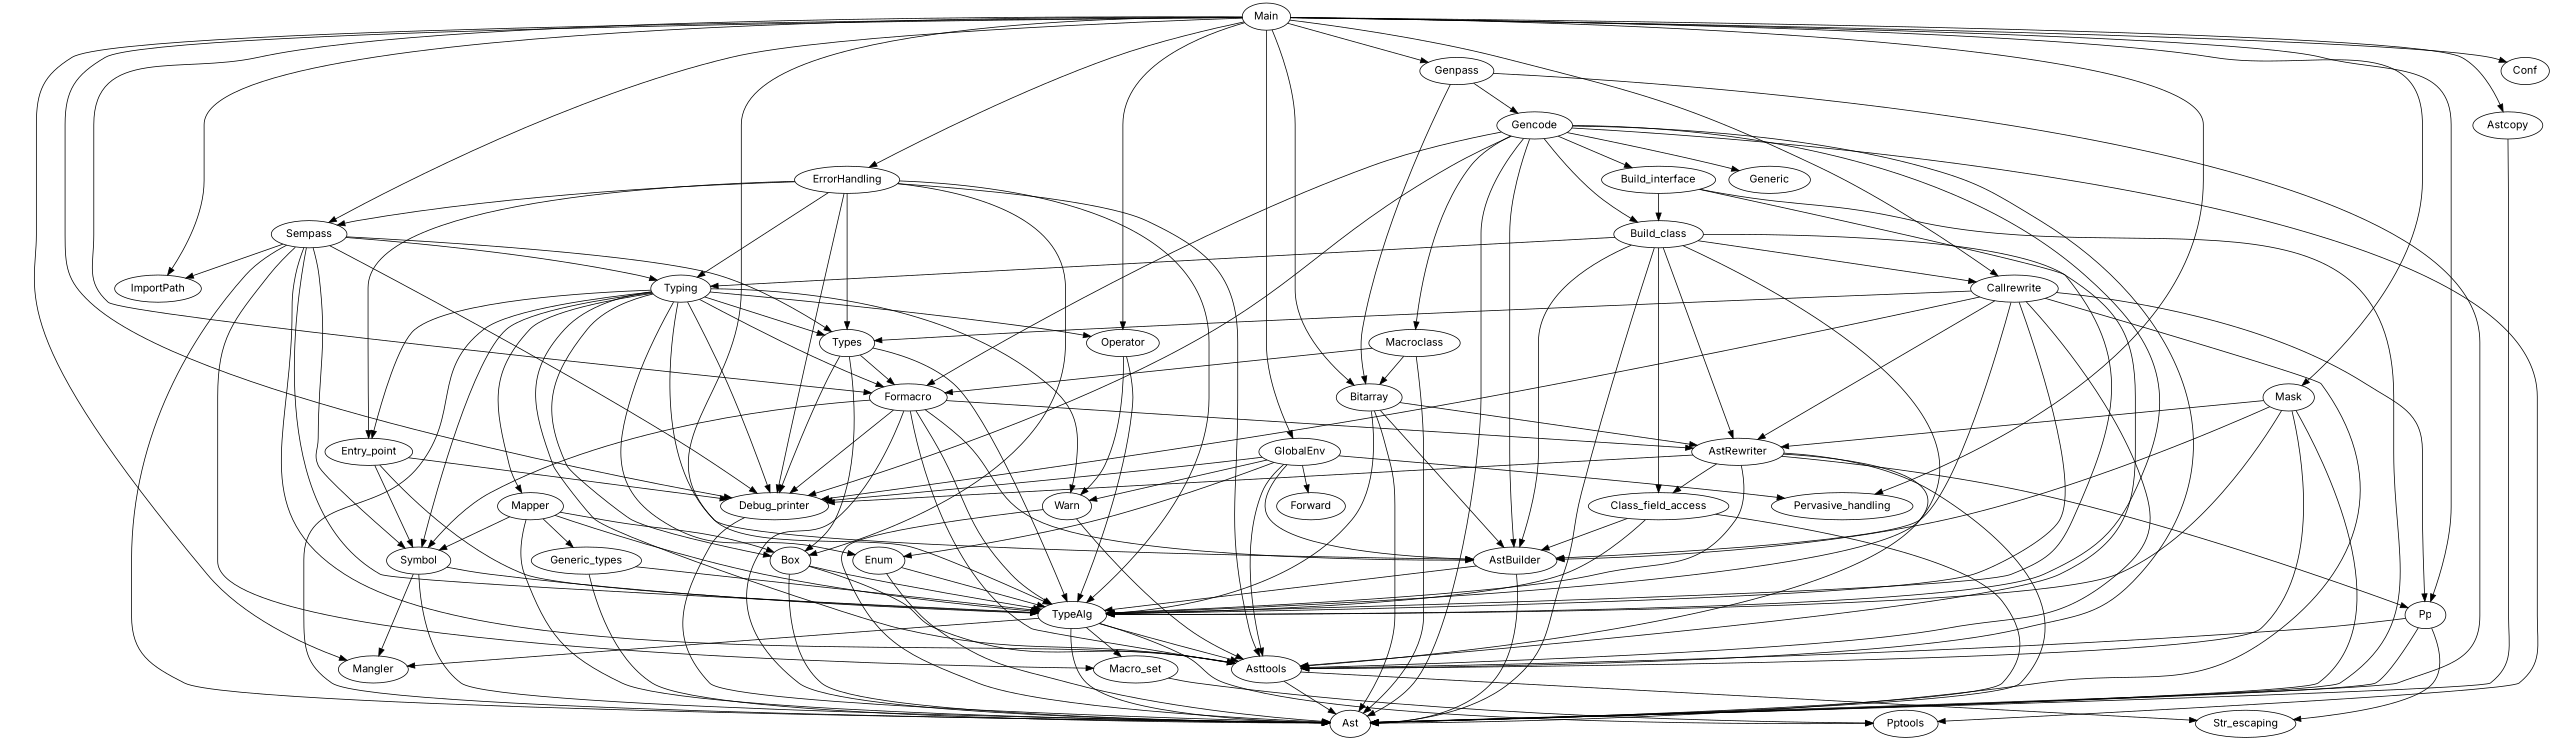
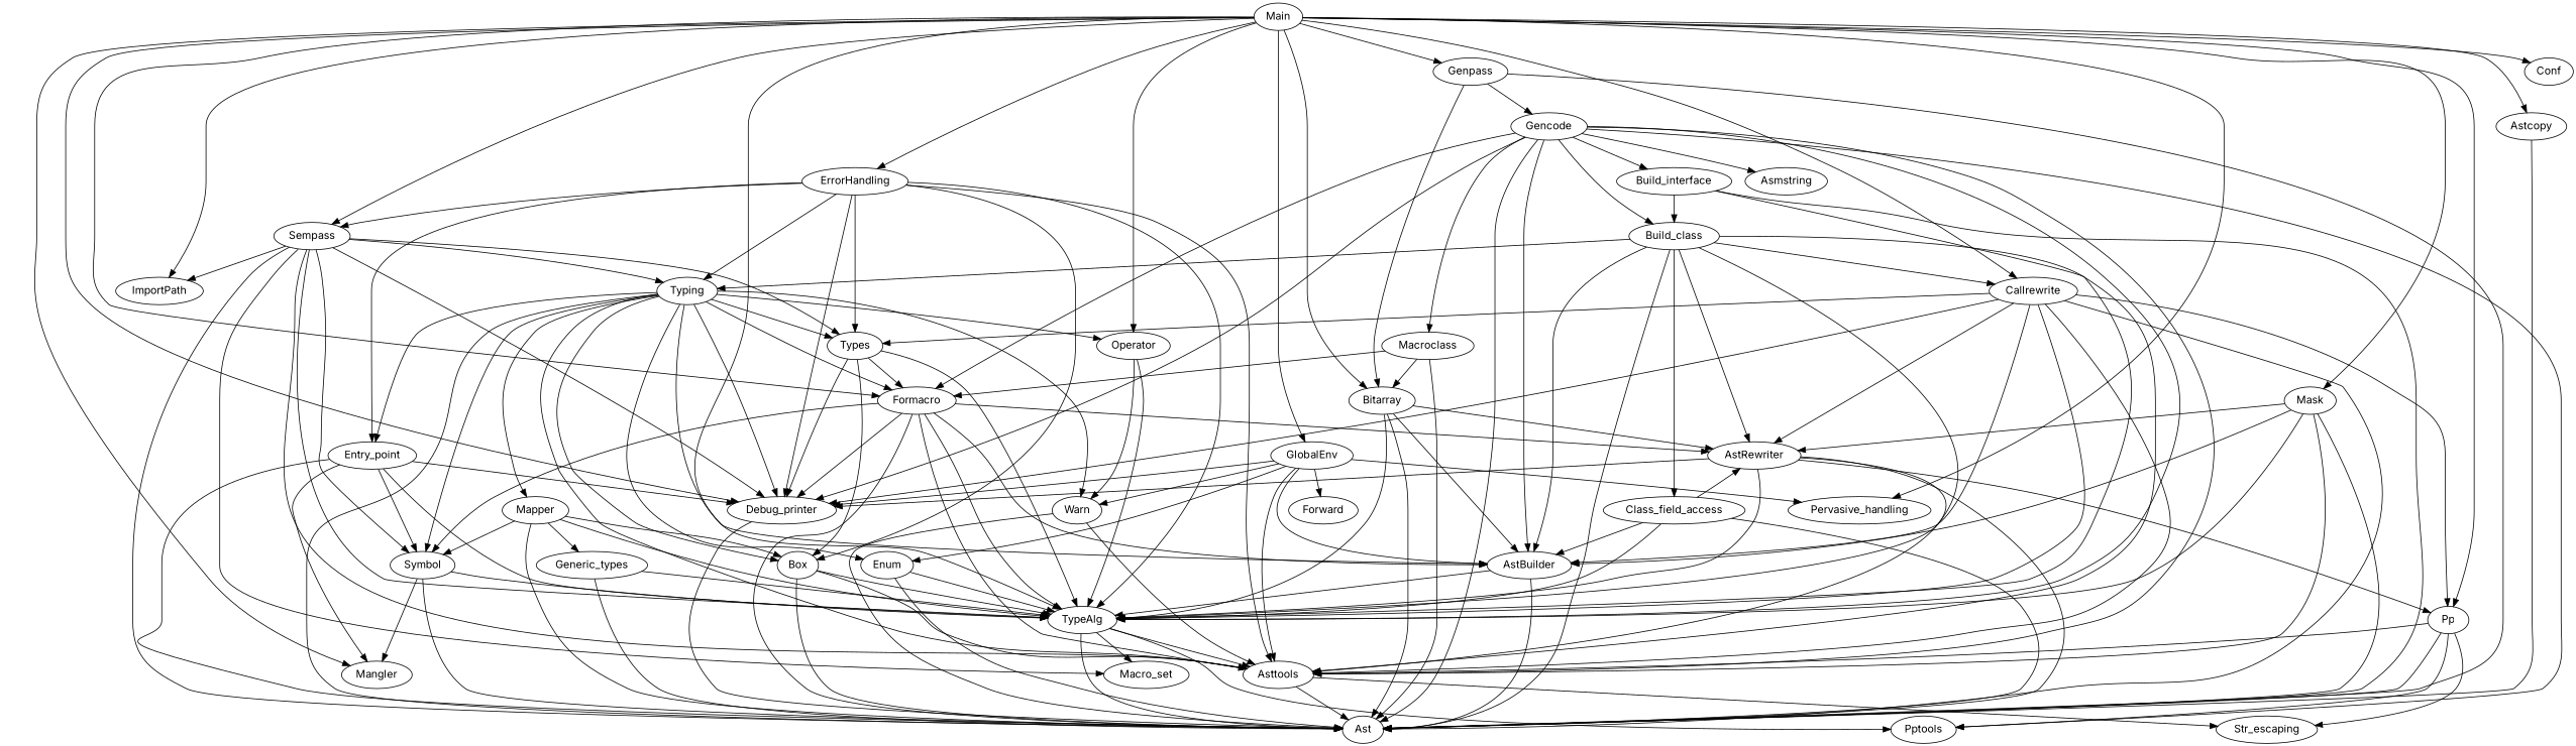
  digraph {
    fontname=Inter
    node [fontname=Inter]
    edge [fontname=Inter]
    AstBuilder
    Ast
    TypeAlg
    Asttools
    Pptools
    Mangler
    Macro_set
    Str_escaping
    AstRewriter
    Debug_printer
    Pp
    Astcopy
    Bitarray
    Box
    Build_class
    Callrewrite
    Class_field_access
    Typing
    Types
    Entry_point
    Symbol
    Enum
    Formacro
    Warn
    Operator
    Mapper
    Generic_types
    Build_interface
    ErrorHandling
    Sempass
    ImportPath
    Gencode
-   Asmstring [label=Generic]
+   Asmstring
    Macroclass
    Genpass
    GlobalEnv
    Forward
    Pervasive_handling
    Main
    Conf
    Mask
    AstBuilder -> Ast
    AstBuilder -> TypeAlg
    TypeAlg -> Ast
    TypeAlg -> Asttools
    TypeAlg -> Pptools
-   TypeAlg -> Mangler
+   Entry_point -> Mangler
    TypeAlg -> Macro_set
    Asttools -> Ast
    Asttools -> Str_escaping
    AstRewriter -> Ast
    AstRewriter -> TypeAlg
    AstRewriter -> Asttools
    AstRewriter -> Debug_printer
    AstRewriter -> Pp
    Debug_printer -> Ast
    Pp -> Ast
    Pp -> Asttools
-   Macro_set -> Pptools
+   Pp -> Pptools
    Pp -> Str_escaping
    Astcopy -> Ast
    Bitarray -> AstBuilder
    Bitarray -> Ast
    Bitarray -> TypeAlg
    Bitarray -> AstRewriter
    Box -> Ast
    Box -> TypeAlg
    Box -> Asttools
    Build_class -> AstBuilder
    Build_class -> Ast
    Build_class -> TypeAlg
    Build_class -> Asttools
    Build_class -> AstRewriter
    Build_class -> Callrewrite
    Build_class -> Class_field_access
    Build_class -> Typing
    Callrewrite -> AstBuilder
    Callrewrite -> Ast
    Callrewrite -> TypeAlg
    Callrewrite -> Asttools
    Callrewrite -> AstRewriter
    Callrewrite -> Debug_printer
    Callrewrite -> Pp
    Callrewrite -> Types
    Class_field_access -> AstBuilder
    Class_field_access -> Ast
    Class_field_access -> TypeAlg
-   AstRewriter -> Class_field_access
+   Class_field_access -> AstRewriter
    Typing -> Ast
    Typing -> TypeAlg
    Typing -> Asttools
    Typing -> Debug_printer
    Typing -> Box
    Typing -> Types
    Typing -> Entry_point
    Typing -> Symbol
    Typing -> Enum
    Typing -> Formacro
    Typing -> Warn
    Typing -> Operator
    Typing -> Mapper
    Types -> TypeAlg
    Types -> Debug_printer
    Types -> Box
    Types -> Formacro
+   Entry_point -> Ast
    Entry_point -> TypeAlg
    Entry_point -> Debug_printer
    Entry_point -> Symbol
    Symbol -> Ast
    Symbol -> TypeAlg
    Symbol -> Mangler
    Enum -> Ast
    Enum -> TypeAlg
    Formacro -> AstBuilder
    Formacro -> Ast
    Formacro -> TypeAlg
    Formacro -> Asttools
    Formacro -> AstRewriter
    Formacro -> Debug_printer
    Formacro -> Symbol
    Warn -> Ast
    Warn -> Asttools
    Operator -> TypeAlg
    Operator -> Warn
    Mapper -> Ast
    Mapper -> TypeAlg
    Mapper -> Box
    Mapper -> Symbol
    Mapper -> Generic_types
    Generic_types -> Ast
    Generic_types -> TypeAlg
    Build_interface -> Ast
    Build_interface -> TypeAlg
    Build_interface -> Build_class
    ErrorHandling -> TypeAlg
    ErrorHandling -> Asttools
    ErrorHandling -> Debug_printer
    ErrorHandling -> Box
    ErrorHandling -> Typing
    ErrorHandling -> Types
    ErrorHandling -> Entry_point
    ErrorHandling -> Sempass
    Sempass -> Ast
    Sempass -> TypeAlg
    Sempass -> Asttools
    Sempass -> Macro_set
    Sempass -> Debug_printer
    Sempass -> Typing
    Sempass -> Types
    Sempass -> Symbol
    Sempass -> ImportPath
    Gencode -> AstBuilder
    Gencode -> Ast
    Gencode -> TypeAlg
    Gencode -> Asttools
    Gencode -> Pptools
    Gencode -> Debug_printer
    Gencode -> Build_class
    Gencode -> Formacro
    Gencode -> Build_interface
    Gencode -> Asmstring
    Gencode -> Macroclass
    Macroclass -> Ast
    Macroclass -> Bitarray
    Macroclass -> Formacro
    Genpass -> Ast
    Genpass -> Bitarray
    Genpass -> Gencode
    GlobalEnv -> AstBuilder
    GlobalEnv -> Asttools
    GlobalEnv -> Debug_printer
    GlobalEnv -> Enum
    GlobalEnv -> Warn
    GlobalEnv -> Forward
    GlobalEnv -> Pervasive_handling
    Main -> AstBuilder
    Main -> Mangler
    Main -> Debug_printer
    Main -> Pp
    Main -> Astcopy
    Main -> Bitarray
    Main -> Callrewrite
    Main -> Formacro
    Main -> Operator
    Main -> ErrorHandling
    Main -> Sempass
    Main -> ImportPath
    Main -> Genpass
    Main -> GlobalEnv
    Main -> Pervasive_handling
    Main -> Conf
    Main -> Mask
    Mask -> AstBuilder
    Mask -> Ast
    Mask -> TypeAlg
    Mask -> Asttools
    Mask -> AstRewriter
  }
